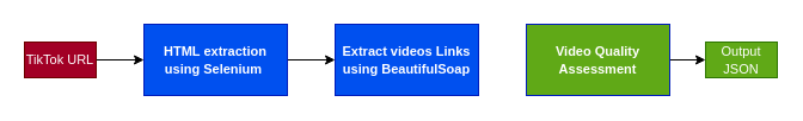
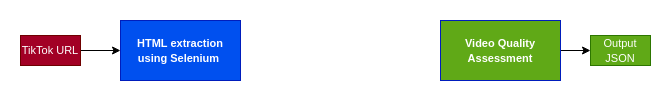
  <mxCell id="0" />
  <mxCell id="1" parent="0" />
- <mxCell id="2" value="" style="edgeStyle=none;html=1;" parent="1" source="3" target="4" edge="1"><mxGeometry relative="1" as="geometry" /></mxCell>
  <mxCell id="3" value="&lt;b&gt;&lt;font style=&quot;font-size: 11px;&quot;&gt;HTML extraction using Selenium&amp;nbsp;&lt;/font&gt;&lt;/b&gt;" style="whiteSpace=wrap;html=1;fillColor=#0050ef;fontColor=#ffffff;strokeColor=#001DBC;" parent="1" vertex="1"><mxGeometry x="120" y="20" width="120" height="60" as="geometry" /></mxCell>
- <mxCell id="4" value="&lt;b&gt;&lt;font style=&quot;font-size: 11px;&quot;&gt;Extract videos Links using BeautifulSoap&lt;/font&gt;&lt;/b&gt;" style="whiteSpace=wrap;html=1;fillColor=#0050ef;fontColor=#ffffff;strokeColor=#001DBC;" parent="1" vertex="1"><mxGeometry x="280" y="20" width="120" height="60" as="geometry" /></mxCell>
  <mxCell id="5" value="" style="edgeStyle=none;html=1;" parent="1" source="6" target="7" edge="1"><mxGeometry relative="1" as="geometry" /></mxCell>
  <mxCell id="6" value="&lt;b&gt;&lt;font style=&quot;font-size: 11px;&quot;&gt;Video Quality Assessment&lt;/font&gt;&lt;/b&gt;" style="whiteSpace=wrap;html=1;fillColor=#60a917;fontColor=#ffffff;strokeColor=#001DBC;" parent="1" vertex="1"><mxGeometry x="440" y="20" width="120" height="60" as="geometry" /></mxCell>
  <mxCell id="7" value="&lt;font style=&quot;font-size: 11px;&quot;&gt;Output JSON&lt;/font&gt;" style="text;strokeColor=#2D7600;align=center;fillColor=#60a917;html=1;verticalAlign=middle;whiteSpace=wrap;rounded=0;fontColor=#ffffff;" parent="1" vertex="1"><mxGeometry x="590" y="35" width="60" height="30" as="geometry" /></mxCell>
  <mxCell id="8" value="" style="edgeStyle=none;html=1;" parent="1" source="9" target="3" edge="1"><mxGeometry relative="1" as="geometry" /></mxCell>
  <mxCell id="9" value="&lt;font style=&quot;font-size: 11px;&quot;&gt;TikTok URL&lt;/font&gt;" style="text;strokeColor=#6F0000;align=center;fillColor=#a20025;html=1;verticalAlign=middle;whiteSpace=wrap;rounded=0;fontColor=#ffffff;" parent="1" vertex="1"><mxGeometry x="20" y="35" width="60" height="30" as="geometry" /></mxCell>
